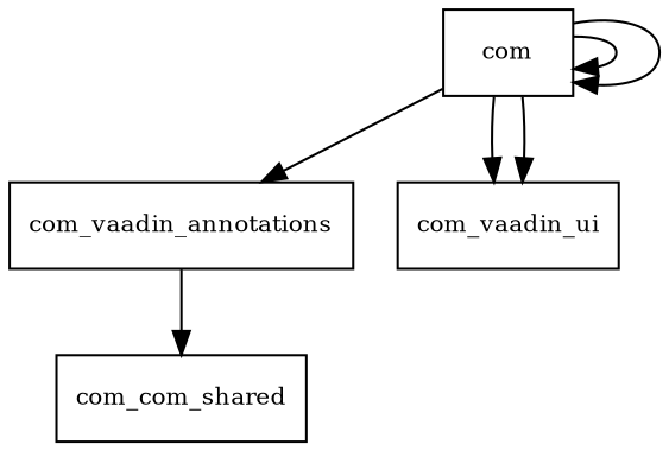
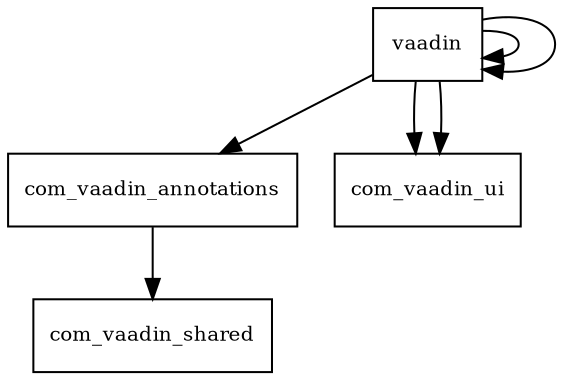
  digraph {
    node [fontsize=10.0 shape=box]
-   com
+   com [label=vaadin]
    com_vaadin_annotations
    com_vaadin_ui
-   com_vaadin_shared [label=com_com_shared]
+   com_vaadin_shared
    com -> com
    com -> com
    com -> com_vaadin_annotations
    com -> com_vaadin_ui
    com -> com_vaadin_ui
    com_vaadin_annotations -> com_vaadin_shared
  }
